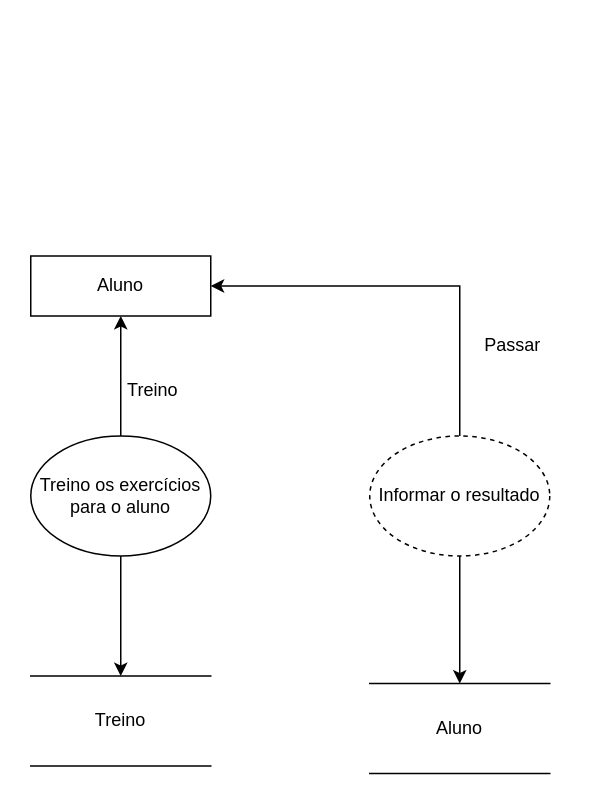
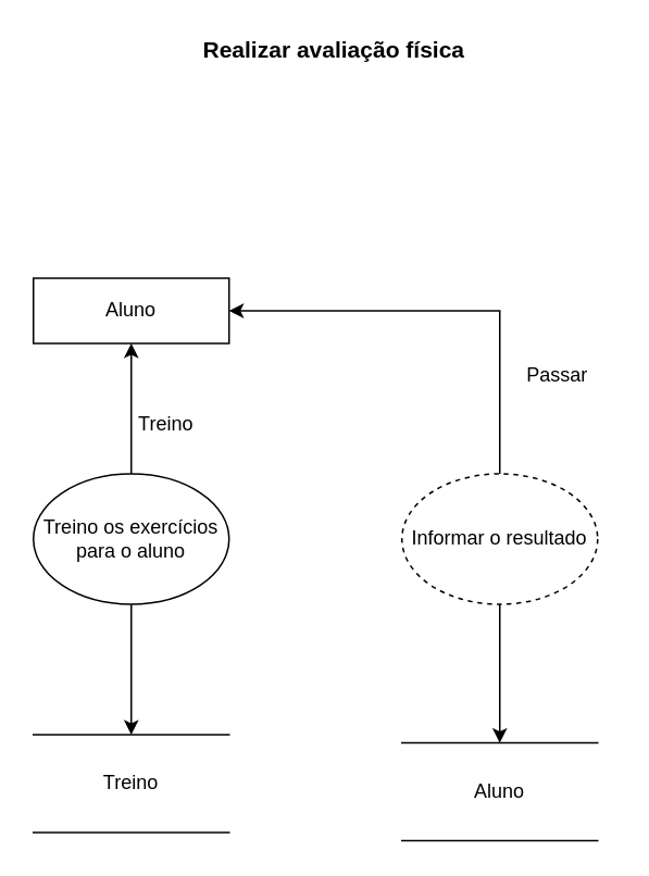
  <mxCell id="0" />
  <mxCell id="1" parent="0" />
  <mxCell id="2" style="edgeStyle=orthogonalEdgeStyle;rounded=0;orthogonalLoop=1;jettySize=auto;html=1;" parent="1" source="4" edge="1"><mxGeometry relative="1" as="geometry"><mxPoint x="80" y="450" as="targetPoint" /></mxGeometry></mxCell>
  <mxCell id="3" style="edgeStyle=orthogonalEdgeStyle;rounded=0;orthogonalLoop=1;jettySize=auto;html=1;entryX=0.5;entryY=1;entryDx=0;entryDy=0;" parent="1" source="4" target="6" edge="1"><mxGeometry relative="1" as="geometry"><mxPoint x="80" y="260" as="targetPoint" /></mxGeometry></mxCell>
  <mxCell id="4" value="Treino os exercícios para o aluno" style="ellipse;whiteSpace=wrap;html=1;" parent="1" vertex="1"><mxGeometry x="20" y="290" width="120" height="80" as="geometry" /></mxCell>
  <mxCell id="5" value="Treino" style="shape=partialRectangle;whiteSpace=wrap;html=1;left=0;right=0;fillColor=none;" parent="1" vertex="1"><mxGeometry x="20" y="450" width="120" height="60" as="geometry" /></mxCell>
  <mxCell id="6" value="Aluno" style="rounded=0;whiteSpace=wrap;html=1;" parent="1" vertex="1"><mxGeometry x="20" y="170" width="120" height="40" as="geometry" /></mxCell>
  <mxCell id="7" style="edgeStyle=orthogonalEdgeStyle;rounded=0;orthogonalLoop=1;jettySize=auto;html=1;entryX=0.5;entryY=0;entryDx=0;entryDy=0;" parent="1" source="9" target="10" edge="1"><mxGeometry relative="1" as="geometry" /></mxCell>
  <mxCell id="8" style="edgeStyle=orthogonalEdgeStyle;rounded=0;orthogonalLoop=1;jettySize=auto;html=1;entryX=1;entryY=0.5;entryDx=0;entryDy=0;" parent="1" source="9" target="6" edge="1"><mxGeometry relative="1" as="geometry"><Array as="points"><mxPoint x="306" y="190" /></Array></mxGeometry></mxCell>
  <mxCell id="9" value="Informar o resultado" style="ellipse;whiteSpace=wrap;html=1;dashed=1;" parent="1" vertex="1"><mxGeometry x="246" y="290" width="120" height="80" as="geometry" /></mxCell>
  <mxCell id="10" value="Aluno" style="shape=partialRectangle;whiteSpace=wrap;html=1;left=0;right=0;fillColor=none;" parent="1" vertex="1"><mxGeometry x="246" y="455" width="120" height="60" as="geometry" /></mxCell>
+ <mxCell id="11" value="&lt;font style=&quot;font-size: 14px&quot;&gt;&lt;b&gt;Realizar avaliação física&lt;/b&gt;&lt;/font&gt;" style="text;html=1;align=center;verticalAlign=middle;resizable=0;points=[];autosize=1;" parent="1" vertex="1"><mxGeometry x="114" y="20" width="180" height="20" as="geometry" /></mxCell>
  <mxCell id="12" value="Treino" style="text;html=1;align=center;verticalAlign=middle;resizable=0;points=[];autosize=1;" parent="1" vertex="1"><mxGeometry x="76" y="250" width="50" height="20" as="geometry" /></mxCell>
  <mxCell id="13" value="Passar" style="text;html=1;align=center;verticalAlign=middle;resizable=0;points=[];autosize=1;" parent="1" vertex="1"><mxGeometry x="306" y="220" width="70" height="20" as="geometry" /></mxCell>
